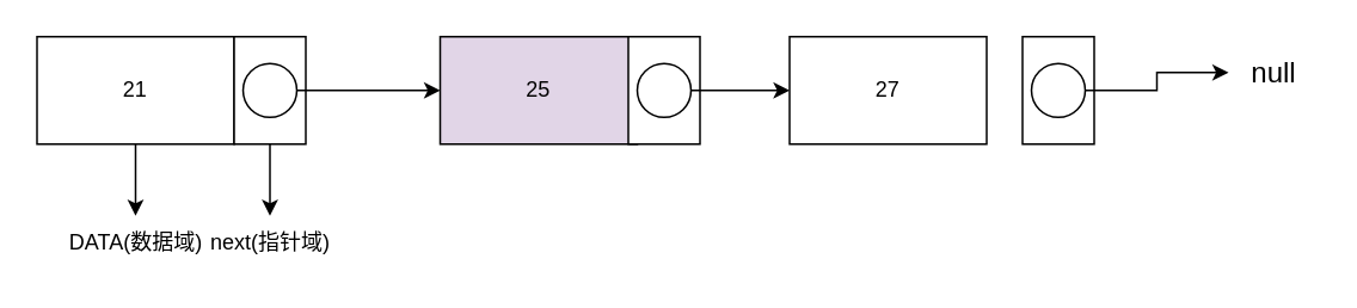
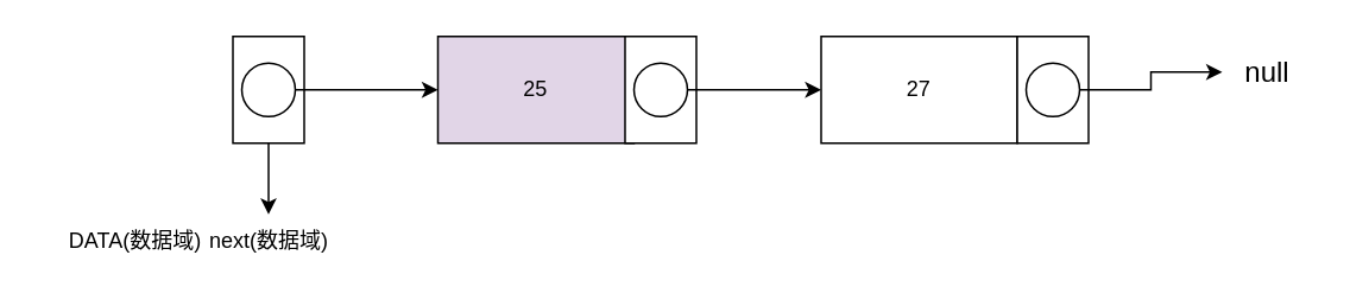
  <mxCell id="0" />
  <mxCell id="1" parent="0" />
- <mxCell id="2" style="edgeStyle=orthogonalEdgeStyle;rounded=0;orthogonalLoop=1;jettySize=auto;html=1;" edge="1" parent="1" source="3" target="8"><mxGeometry relative="1" as="geometry" /></mxCell>
- <mxCell id="3" value="21" style="rounded=0;whiteSpace=wrap;html=1;" vertex="1" parent="1"><mxGeometry x="20" y="20" width="110" height="60" as="geometry" /></mxCell>
  <mxCell id="4" style="edgeStyle=orthogonalEdgeStyle;rounded=0;orthogonalLoop=1;jettySize=auto;html=1;" edge="1" parent="1" source="5" target="9"><mxGeometry relative="1" as="geometry"><mxPoint x="150" y="110" as="targetPoint" /></mxGeometry></mxCell>
  <mxCell id="5" value="" style="rounded=0;whiteSpace=wrap;html=1;" vertex="1" parent="1"><mxGeometry x="130" y="20" width="40" height="60" as="geometry" /></mxCell>
  <mxCell id="6" style="edgeStyle=orthogonalEdgeStyle;rounded=0;orthogonalLoop=1;jettySize=auto;html=1;entryX=0;entryY=0.5;entryDx=0;entryDy=0;" edge="1" parent="1" source="7" target="10"><mxGeometry relative="1" as="geometry"><mxPoint x="240" y="50" as="targetPoint" /></mxGeometry></mxCell>
  <mxCell id="7" value="" style="verticalLabelPosition=bottom;verticalAlign=top;html=1;shape=mxgraph.flowchart.on-page_reference;" vertex="1" parent="1"><mxGeometry x="135" y="35" width="30" height="30" as="geometry" /></mxCell>
  <mxCell id="8" value="DATA(数据域)" style="text;html=1;align=center;verticalAlign=middle;resizable=0;points=[];autosize=1;strokeColor=none;fillColor=none;" vertex="1" parent="1"><mxGeometry x="25" y="120" width="100" height="30" as="geometry" /></mxCell>
- <mxCell id="9" value="next(指针域)" style="text;html=1;align=center;verticalAlign=middle;resizable=0;points=[];autosize=1;strokeColor=none;fillColor=none;" vertex="1" parent="1"><mxGeometry x="105" y="120" width="90" height="30" as="geometry" /></mxCell>
+ <mxCell id="9" value="next(数据域)" style="text;html=1;align=center;verticalAlign=middle;resizable=0;points=[];autosize=1;strokeColor=none;fillColor=none;" vertex="1" parent="1"><mxGeometry x="105" y="120" width="90" height="30" as="geometry" /></mxCell>
  <mxCell id="10" value="25" style="rounded=0;whiteSpace=wrap;html=1;fillColor=#e1d5e7;" vertex="1" parent="1"><mxGeometry x="245" y="20" width="110" height="60" as="geometry" /></mxCell>
  <mxCell id="11" value="" style="rounded=0;whiteSpace=wrap;html=1;" vertex="1" parent="1"><mxGeometry x="350" y="20" width="40" height="60" as="geometry" /></mxCell>
  <mxCell id="12" style="edgeStyle=orthogonalEdgeStyle;rounded=0;orthogonalLoop=1;jettySize=auto;html=1;entryX=0;entryY=0.5;entryDx=0;entryDy=0;" edge="1" source="13" parent="1" target="14"><mxGeometry relative="1" as="geometry"><mxPoint x="470" y="50" as="targetPoint" /></mxGeometry></mxCell>
  <mxCell id="13" value="" style="verticalLabelPosition=bottom;verticalAlign=top;html=1;shape=mxgraph.flowchart.on-page_reference;" vertex="1" parent="1"><mxGeometry x="355" y="35" width="30" height="30" as="geometry" /></mxCell>
- <mxCell id="14" value="27" style="rounded=0;whiteSpace=wrap;html=1;" vertex="1" parent="1"><mxGeometry x="440" y="20" width="110" height="60" as="geometry" /></mxCell>
+ <mxCell id="14" value="27" style="rounded=0;whiteSpace=wrap;html=1;" vertex="1" parent="1"><mxGeometry x="460" y="20" width="110" height="60" as="geometry" /></mxCell>
  <mxCell id="15" value="" style="rounded=0;whiteSpace=wrap;html=1;" vertex="1" parent="1"><mxGeometry x="570" y="20" width="40" height="60" as="geometry" /></mxCell>
  <mxCell id="16" style="edgeStyle=orthogonalEdgeStyle;rounded=0;orthogonalLoop=1;jettySize=auto;html=1;" edge="1" source="17" parent="1" target="18"><mxGeometry relative="1" as="geometry"><mxPoint x="680" y="50" as="targetPoint" /></mxGeometry></mxCell>
  <mxCell id="17" value="" style="verticalLabelPosition=bottom;verticalAlign=top;html=1;shape=mxgraph.flowchart.on-page_reference;" vertex="1" parent="1"><mxGeometry x="575" y="35" width="30" height="30" as="geometry" /></mxCell>
  <mxCell id="18" value="&lt;font style=&quot;font-size: 16px;&quot;&gt;null&lt;/font&gt;" style="text;html=1;align=center;verticalAlign=middle;resizable=0;points=[];autosize=1;strokeColor=none;fillColor=none;" vertex="1" parent="1"><mxGeometry x="685" y="25" width="50" height="30" as="geometry" /></mxCell>
